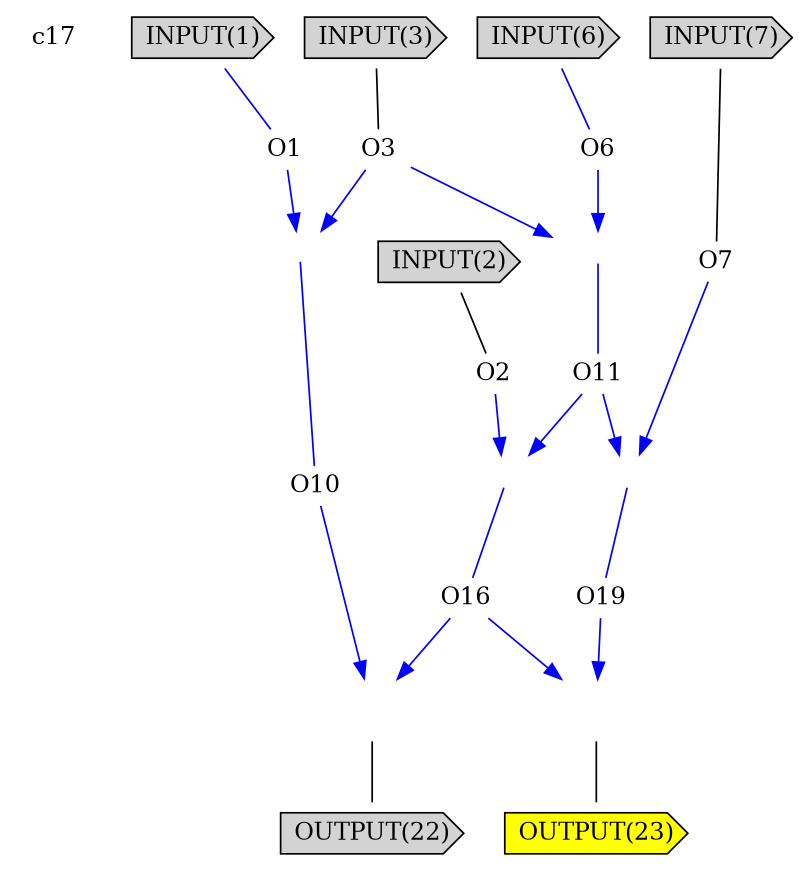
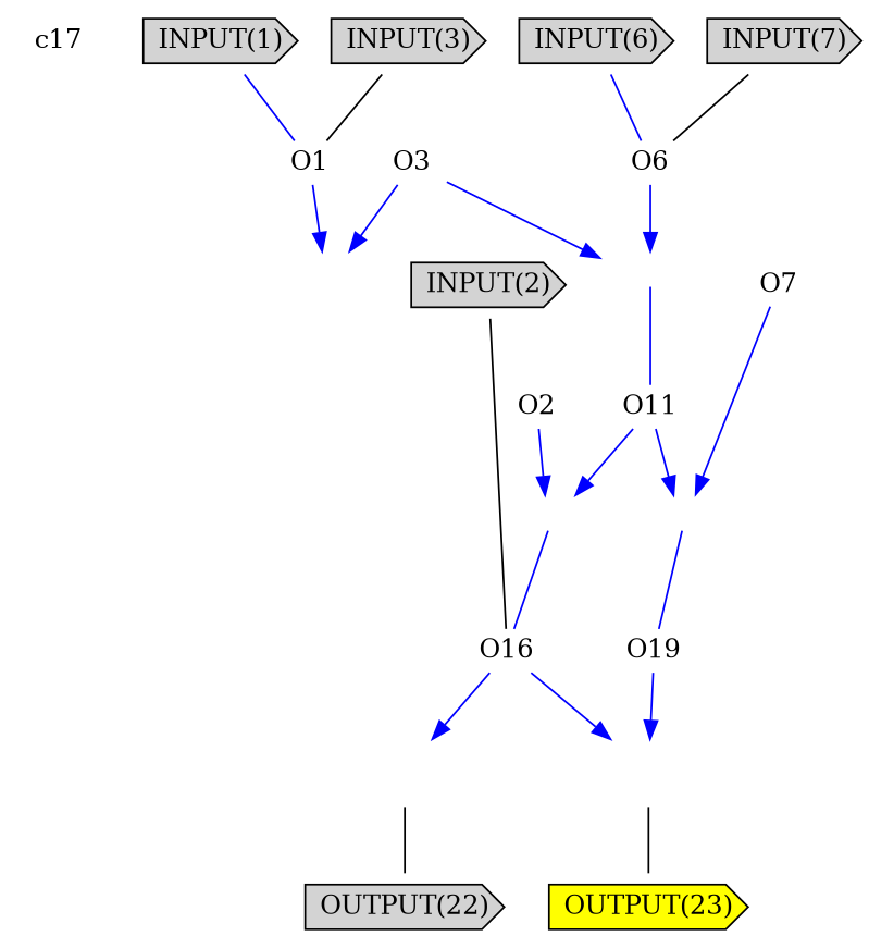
  digraph {
    rankdir=TB
    splines=false
    node [shape=none]
    edge [color=blue]
    c17 [color=invis shape=""]
    n2 [label="INPUT(1)" shape=cds style=filled]
    O1 [fixedsize=false height=0 width=0]
    n4 [fillcolor=blue fontcolor=white label=10]
-   O10 [fixedsize=false height=0 width=0]
    n6 [label="INPUT(2)" shape=cds style=filled]
    O2 [fixedsize=false height=0 width=0]
    n8 [fillcolor=blue fontcolor=white label=16]
    O16 [fixedsize=false height=0 width=0]
    n10 [label="INPUT(3)" shape=cds style=filled]
    O3 [fixedsize=false height=0 width=0]
    n12 [fillcolor=blue fontcolor=white label=11]
    O11 [fixedsize=false height=0 width=0]
    n14 [label="INPUT(6)" shape=cds style=filled]
    O6 [fixedsize=false height=0 width=0]
    n16 [label="INPUT(7)" shape=cds style=filled]
    O7 [fixedsize=false height=0 width=0]
    n18 [fillcolor=blue fontcolor=white label=19]
    O19 [fixedsize=false height=0 width=0]
    n20 [fillcolor=lightgrey label="OUTPUT(22)" shape=cds style=filled]
    n21 [fillcolor=yellow label="OUTPUT(23)" shape=cds style=filled]
    n22 [fillcolor=blue fontcolor=white label=22]
    n23 [fillcolor=blue fontcolor=white label=23]
    n2 -> O1 [arrowhead=none]
    O1 -> n4
-   n4 -> O10 [arrowhead=none tailclip=false]
-   O10 -> n22
-   n6 -> O2 [arrowhead=none color=""]
+   n6 -> O16 [arrowhead=none color=""]
    O2 -> n8
    n8 -> O16 [arrowhead=none tailclip=false]
    O16 -> n22
    O16 -> n23
-   n10 -> O3 [arrowhead=none color=""]
+   n10 -> O1 [arrowhead=none color=""]
    O3 -> n4
    O3 -> n12
    n12 -> O11 [arrowhead=none tailclip=false]
    O11 -> n8
    O11 -> n18
    n14 -> O6 [arrowhead=none]
    O6 -> n12
-   n16 -> O7 [arrowhead=none color=""]
+   n16 -> O6 [arrowhead=none color=""]
    O7 -> n18
    n18 -> O19 [arrowhead=none tailclip=false]
    O19 -> n23
    n22 -> n20 [arrowhead=none color=black]
    n23 -> n21 [arrowhead=none color=black]
  }
